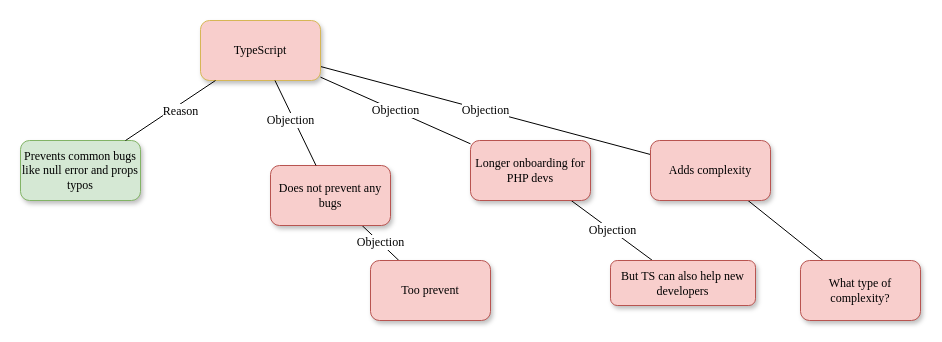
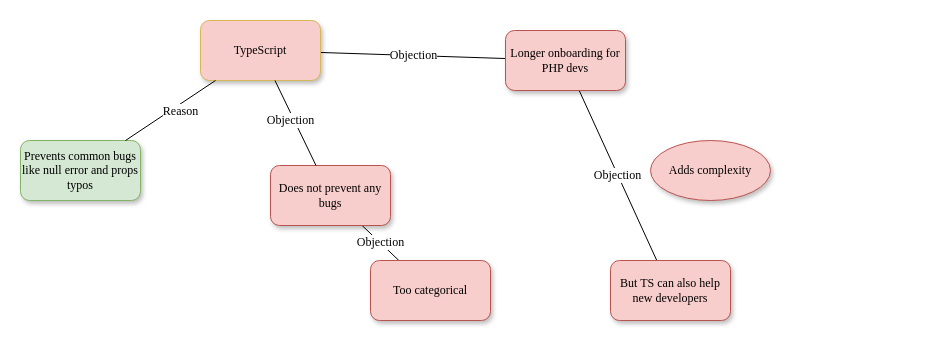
  <mxCell id="0" />
  <mxCell id="1" parent="0" />
  <mxCell id="2" value="Objection" style="edgeStyle=none;rounded=0;orthogonalLoop=1;jettySize=auto;html=1;fontFamily=Verdana;fontSize=12;endArrow=none;endFill=0;" edge="1" parent="1" source="4" target="12"><mxGeometry relative="1" as="geometry" /></mxCell>
- <mxCell id="3" value="Objection" style="edgeStyle=none;rounded=0;orthogonalLoop=1;jettySize=auto;html=1;fontFamily=Verdana;fontSize=12;endArrow=none;endFill=0;" edge="1" parent="1" source="4" target="15"><mxGeometry relative="1" as="geometry" /></mxCell>
  <mxCell id="4" value="TypeScript" style="whiteSpace=wrap;html=1;rounded=1;shadow=1;labelBackgroundColor=none;strokeWidth=1;fontFamily=Verdana;fontSize=12;align=center;fillColor=#f8cecc;strokeColor=#d6b656;" parent="1" vertex="1"><mxGeometry x="200" y="20" width="120" height="60" as="geometry" /></mxCell>
  <mxCell id="5" value="&lt;div&gt;Prevents common bugs like null error and props typos&lt;br&gt;&lt;/div&gt;" style="whiteSpace=wrap;html=1;rounded=1;shadow=1;labelBackgroundColor=none;strokeWidth=1;fontFamily=Verdana;fontSize=12;align=center;fillColor=#d5e8d4;strokeColor=#82b366;" parent="1" vertex="1"><mxGeometry x="20" y="140" width="120" height="60" as="geometry" /></mxCell>
  <mxCell id="6" value="Objection" style="rounded=0;orthogonalLoop=1;jettySize=auto;html=1;endArrow=none;endFill=0;fontFamily=Verdana;fontSize=12;" parent="1" source="7" target="10" edge="1"><mxGeometry relative="1" as="geometry" /></mxCell>
  <mxCell id="7" value="Does not prevent any bugs" style="whiteSpace=wrap;html=1;rounded=1;shadow=1;labelBackgroundColor=none;strokeWidth=1;fontFamily=Verdana;fontSize=12;align=center;fillColor=#f8cecc;strokeColor=#b85450;" parent="1" vertex="1"><mxGeometry x="270" y="165" width="120" height="60" as="geometry" /></mxCell>
  <mxCell id="8" value="Objection" style="rounded=0;html=1;labelBackgroundColor=default;startArrow=none;startFill=0;startSize=5;endArrow=none;endFill=0;endSize=5;jettySize=auto;orthogonalLoop=1;strokeWidth=1;fontFamily=Verdana;fontSize=12;" parent="1" source="4" target="7" edge="1"><mxGeometry x="-0.079" y="-3" relative="1" as="geometry"><mxPoint as="offset" /></mxGeometry></mxCell>
  <mxCell id="9" value="Reason" style="rounded=0;html=1;labelBackgroundColor=default;startArrow=none;startFill=0;startSize=5;endArrow=none;endFill=0;endSize=5;jettySize=auto;orthogonalLoop=1;strokeWidth=1;fontFamily=Verdana;fontSize=12;fontStyle=0" parent="1" source="4" target="5" edge="1"><mxGeometry x="-0.154" y="6" relative="1" as="geometry"><mxPoint as="offset" /></mxGeometry></mxCell>
- <mxCell id="10" value="Too prevent" style="whiteSpace=wrap;html=1;rounded=1;shadow=1;labelBackgroundColor=none;strokeWidth=1;fontFamily=Verdana;fontSize=12;align=center;fillColor=#f8cecc;strokeColor=#b85450;" parent="1" vertex="1"><mxGeometry x="370" y="260" width="120" height="60" as="geometry" /></mxCell>
+ <mxCell id="10" value="Too categorical" style="whiteSpace=wrap;html=1;rounded=1;shadow=1;labelBackgroundColor=none;strokeWidth=1;fontFamily=Verdana;fontSize=12;align=center;fillColor=#f8cecc;strokeColor=#b85450;" parent="1" vertex="1"><mxGeometry x="370" y="260" width="120" height="60" as="geometry" /></mxCell>
  <mxCell id="11" value="Objection" style="edgeStyle=none;rounded=0;orthogonalLoop=1;jettySize=auto;html=1;fontFamily=Verdana;fontSize=12;endArrow=none;endFill=0;" edge="1" parent="1" source="12" target="13"><mxGeometry relative="1" as="geometry" /></mxCell>
- <mxCell id="12" value="Longer onboarding for PHP devs" style="whiteSpace=wrap;html=1;rounded=1;shadow=1;labelBackgroundColor=none;strokeWidth=1;fontFamily=Verdana;fontSize=12;align=center;fillColor=#f8cecc;strokeColor=#b85450;" vertex="1" parent="1"><mxGeometry x="470" y="140" width="120" height="60" as="geometry" /></mxCell>
- <mxCell id="13" value="But TS can also help new developers" style="whiteSpace=wrap;html=1;rounded=1;shadow=1;labelBackgroundColor=none;strokeWidth=1;fontFamily=Verdana;fontSize=12;align=center;fillColor=#f8cecc;strokeColor=#b85450;" vertex="1" parent="1"><mxGeometry x="610" y="260" width="145" height="45" as="geometry" /></mxCell>
- <mxCell id="14" value="" style="edgeStyle=none;rounded=0;orthogonalLoop=1;jettySize=auto;html=1;fontFamily=Verdana;fontSize=12;endArrow=none;endFill=0;" edge="1" parent="1" source="15" target="16"><mxGeometry relative="1" as="geometry" /></mxCell>
- <mxCell id="15" value="Adds complexity" style="whiteSpace=wrap;html=1;rounded=1;shadow=1;labelBackgroundColor=none;strokeWidth=1;fontFamily=Verdana;fontSize=12;align=center;fillColor=#f8cecc;strokeColor=#b85450;" vertex="1" parent="1"><mxGeometry x="650" y="140" width="120" height="60" as="geometry" /></mxCell>
- <mxCell id="16" value="What type of complexity?" style="whiteSpace=wrap;html=1;rounded=1;shadow=1;labelBackgroundColor=none;strokeWidth=1;fontFamily=Verdana;fontSize=12;align=center;fillColor=#f8cecc;strokeColor=#b85450;" vertex="1" parent="1"><mxGeometry x="800" y="260" width="120" height="60" as="geometry" /></mxCell>
+ <mxCell id="12" value="Longer onboarding for PHP devs" style="whiteSpace=wrap;html=1;rounded=1;shadow=1;labelBackgroundColor=none;strokeWidth=1;fontFamily=Verdana;fontSize=12;align=center;fillColor=#f8cecc;strokeColor=#b85450;" vertex="1" parent="1"><mxGeometry x="505" y="30" width="120" height="60" as="geometry" /></mxCell>
+ <mxCell id="13" value="But TS can also help new developers" style="whiteSpace=wrap;html=1;rounded=1;shadow=1;labelBackgroundColor=none;strokeWidth=1;fontFamily=Verdana;fontSize=12;align=center;fillColor=#f8cecc;strokeColor=#b85450;" vertex="1" parent="1"><mxGeometry x="610" y="260" width="120" height="60" as="geometry" /></mxCell>
+ <mxCell id="15" value="Adds complexity" style="ellipse;whiteSpace=wrap;html=1;shadow=1;labelBackgroundColor=none;strokeWidth=1;fontFamily=Verdana;fontSize=12;align=center;fillColor=#f8cecc;strokeColor=#b85450;" vertex="1" parent="1"><mxGeometry x="650" y="140" width="120" height="60" as="geometry" /></mxCell>
